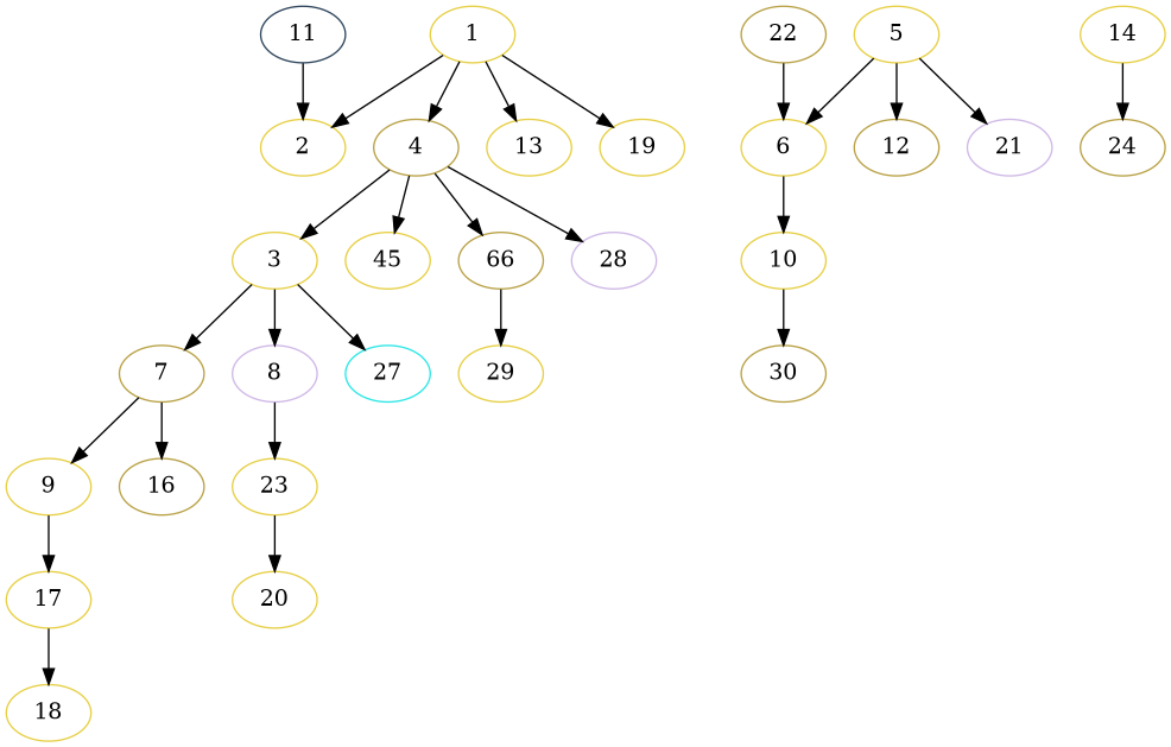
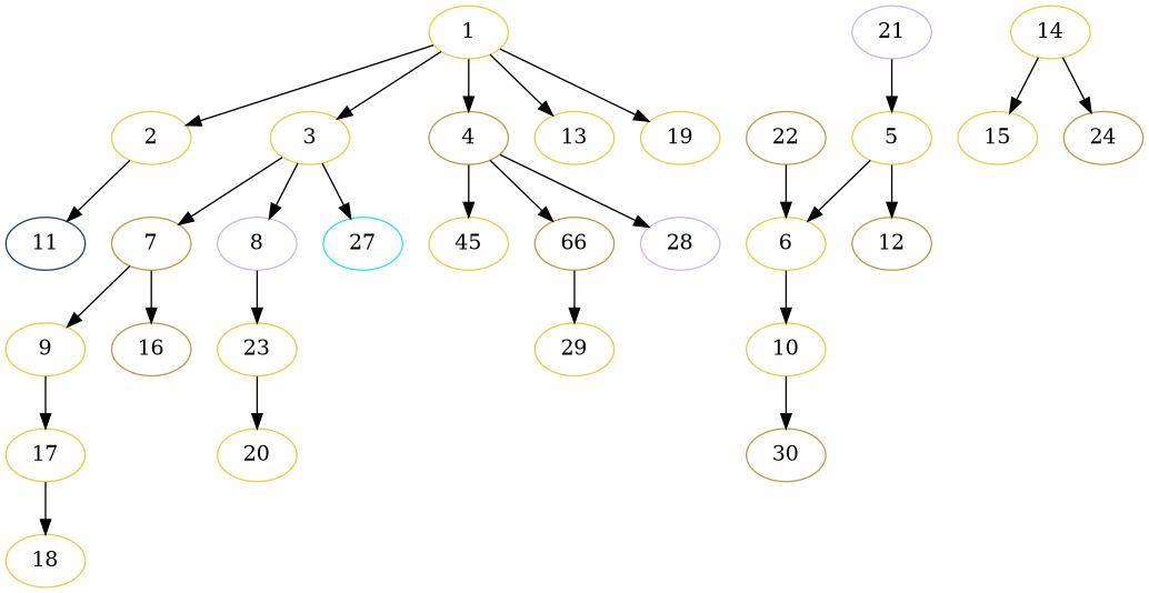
  digraph {
    node [color="#e6cf45"]
    edge [color=black]
    11 [color="#2e455c"]
    2
    1
    3
    4 [color="#b8a145"]
    13
    19
    7 [color="#b8a145"]
    8 [color="#cfb8e6"]
    27 [color="#2ee6e6"]
    n11 [label=45]
    n12 [color="#b8a145" label=66]
    28 [color="#cfb8e6"]
    5
    6
    12 [color="#b8a145"]
    21 [color="#cfb8e6"]
    9
    16 [color="#b8a145"]
    23
    10
    30 [color="#b8a145"]
    22 [color="#b8a145"]
    14
+   15
    24 [color="#b8a145"]
    17
    18
    20
    29
-   11 -> 2
+   2 -> 11
    1 -> 2
-   4 -> 3
+   1 -> 3
    1 -> 4
    1 -> 13
    1 -> 19
    3 -> 7
    3 -> 8
    3 -> 27
    4 -> n11
    4 -> n12
    4 -> 28
    7 -> 9
    7 -> 16
    8 -> 23
    n12 -> 29
    5 -> 6
    5 -> 12
-   5 -> 21
+   21 -> 5
    6 -> 10
    9 -> 17
    23 -> 20
    10 -> 30
    22 -> 6
+   14 -> 15
    14 -> 24
    17 -> 18
  }
